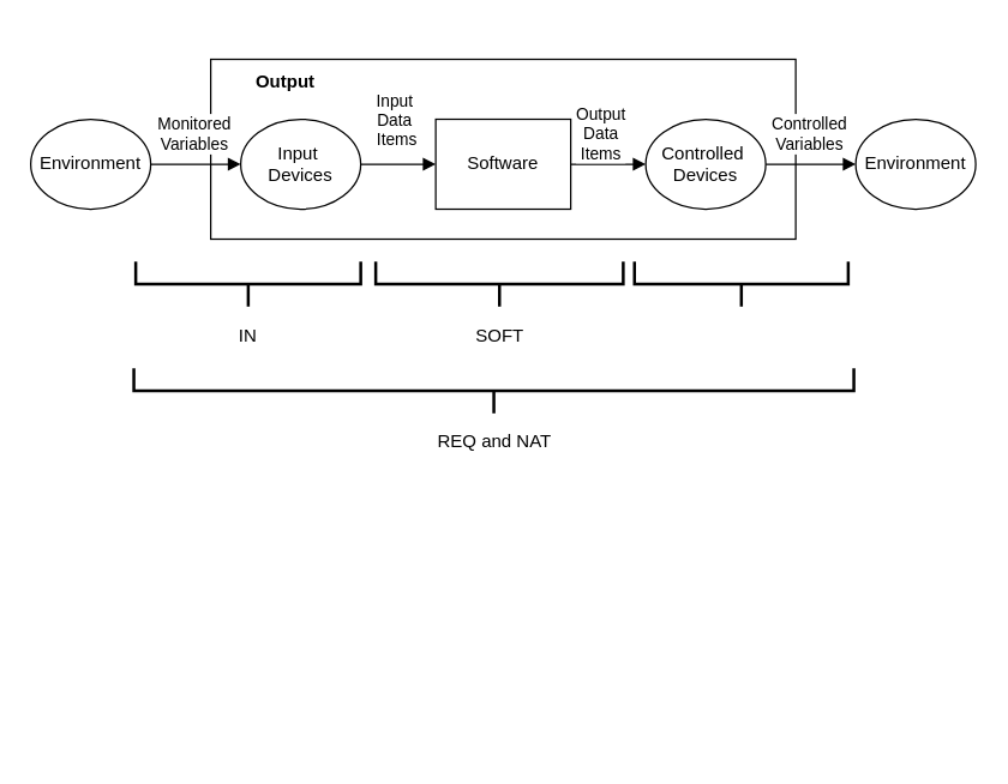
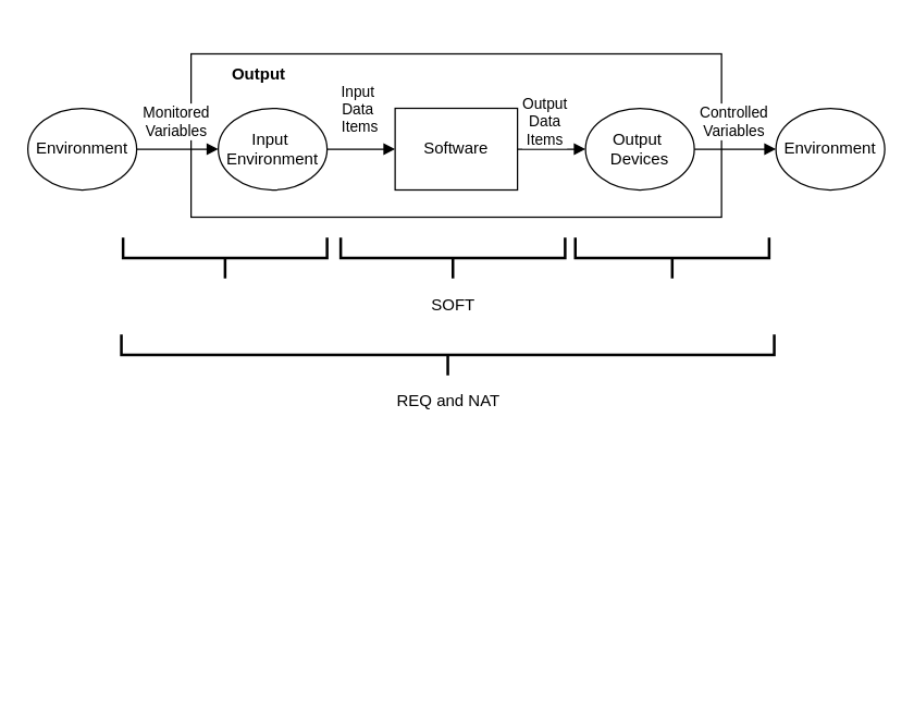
  <mxCell id="0" />
  <mxCell id="1" parent="0" />
  <mxCell id="2" value="" style="rounded=0;whiteSpace=wrap;html=1;strokeColor=#000000;fillColor=#FFFFFF;gradientColor=none;" vertex="1" parent="1"><mxGeometry x="140" y="39" width="390" height="120" as="geometry" /></mxCell>
  <mxCell id="3" value="Monitored&lt;br&gt;Variables" style="edgeStyle=none;rounded=0;orthogonalLoop=1;jettySize=auto;html=1;endArrow=block;endFill=1;" edge="1" parent="1" source="4" target="12"><mxGeometry y="20" relative="1" as="geometry"><mxPoint x="-1" as="offset" /></mxGeometry></mxCell>
  <mxCell id="4" value="Environment" style="ellipse;whiteSpace=wrap;html=1;strokeColor=#000000;fillColor=#FFFFFF;gradientColor=none;" vertex="1" parent="1"><mxGeometry x="20" y="79" width="80" height="60" as="geometry" /></mxCell>
  <mxCell id="5" value="&lt;b&gt;Output&lt;/b&gt;" style="text;html=1;strokeColor=none;fillColor=none;align=center;verticalAlign=middle;whiteSpace=wrap;rounded=0;" vertex="1" parent="1"><mxGeometry x="160" y="39" width="60" height="30" as="geometry" /></mxCell>
  <mxCell id="6" value="Controlled&lt;br&gt;Variables" style="edgeStyle=none;rounded=0;orthogonalLoop=1;jettySize=auto;html=1;entryX=0;entryY=0.5;entryDx=0;entryDy=0;endArrow=block;endFill=1;" edge="1" parent="1" source="7" target="13"><mxGeometry y="20" relative="1" as="geometry"><mxPoint x="-1" as="offset" /></mxGeometry></mxCell>
- <mxCell id="7" value="Controlled&amp;nbsp;&lt;br&gt;Devices" style="ellipse;whiteSpace=wrap;html=1;strokeColor=#000000;fillColor=#FFFFFF;gradientColor=none;" vertex="1" parent="1"><mxGeometry x="430" y="79" width="80" height="60" as="geometry" /></mxCell>
+ <mxCell id="7" value="Output&amp;nbsp;&lt;br&gt;Devices" style="ellipse;whiteSpace=wrap;html=1;strokeColor=#000000;fillColor=#FFFFFF;gradientColor=none;" vertex="1" parent="1"><mxGeometry x="430" y="79" width="80" height="60" as="geometry" /></mxCell>
  <mxCell id="8" value="Output&lt;br&gt;Data&lt;br&gt;Items" style="edgeStyle=none;rounded=0;orthogonalLoop=1;jettySize=auto;html=1;entryX=0;entryY=0.5;entryDx=0;entryDy=0;endArrow=block;endFill=1;" edge="1" parent="1" source="9" target="7"><mxGeometry x="-0.2" y="20" relative="1" as="geometry"><mxPoint as="offset" /></mxGeometry></mxCell>
  <mxCell id="9" value="Software" style="rounded=0;whiteSpace=wrap;html=1;strokeColor=#000000;fillColor=#FFFFFF;gradientColor=none;" vertex="1" parent="1"><mxGeometry x="290" y="79" width="90" height="60" as="geometry" /></mxCell>
  <mxCell id="10" style="edgeStyle=none;rounded=0;orthogonalLoop=1;jettySize=auto;html=1;endArrow=block;endFill=1;" edge="1" parent="1" source="12" target="9"><mxGeometry relative="1" as="geometry" /></mxCell>
  <mxCell id="11" value="Input&amp;nbsp;&lt;br&gt;Data&amp;nbsp;&lt;br&gt;Items" style="edgeLabel;html=1;align=center;verticalAlign=middle;resizable=0;points=[];" vertex="1" connectable="0" parent="10"><mxGeometry x="0.368" relative="1" as="geometry"><mxPoint x="-11" y="-30" as="offset" /></mxGeometry></mxCell>
- <mxCell id="12" value="Input&amp;nbsp;&lt;br&gt;Devices" style="ellipse;whiteSpace=wrap;html=1;strokeColor=#000000;fillColor=#FFFFFF;gradientColor=none;" vertex="1" parent="1"><mxGeometry x="160" y="79" width="80" height="60" as="geometry" /></mxCell>
+ <mxCell id="12" value="Input&amp;nbsp;&lt;br&gt;Environment" style="ellipse;whiteSpace=wrap;html=1;strokeColor=#000000;fillColor=#FFFFFF;gradientColor=none;" vertex="1" parent="1"><mxGeometry x="160" y="79" width="80" height="60" as="geometry" /></mxCell>
  <mxCell id="13" value="Environment" style="ellipse;whiteSpace=wrap;html=1;strokeColor=#000000;fillColor=#FFFFFF;gradientColor=none;" vertex="1" parent="1"><mxGeometry x="570" y="79" width="80" height="60" as="geometry" /></mxCell>
  <mxCell id="14" value="" style="strokeWidth=2;html=1;shape=mxgraph.flowchart.annotation_2;align=left;labelPosition=right;pointerEvents=1;fillColor=#FFFFFF;gradientColor=none;rotation=-90;" vertex="1" parent="1"><mxGeometry x="150" y="114" width="30" height="150" as="geometry" /></mxCell>
- <mxCell id="15" value="IN" style="text;html=1;strokeColor=none;fillColor=none;align=center;verticalAlign=middle;whiteSpace=wrap;rounded=0;" vertex="1" parent="1"><mxGeometry x="155" y="209" width="20" height="30" as="geometry" /></mxCell>
  <mxCell id="16" value="" style="strokeWidth=2;html=1;shape=mxgraph.flowchart.annotation_2;align=left;labelPosition=right;pointerEvents=1;fillColor=#FFFFFF;gradientColor=none;rotation=-90;" vertex="1" parent="1"><mxGeometry x="317.5" y="106.5" width="30" height="165" as="geometry" /></mxCell>
  <mxCell id="17" value="SOFT" style="text;html=1;strokeColor=none;fillColor=none;align=center;verticalAlign=middle;whiteSpace=wrap;rounded=0;" vertex="1" parent="1"><mxGeometry x="322.5" y="209" width="20" height="30" as="geometry" /></mxCell>
  <mxCell id="18" value="" style="strokeWidth=2;html=1;shape=mxgraph.flowchart.annotation_2;align=left;labelPosition=right;pointerEvents=1;fillColor=#FFFFFF;gradientColor=none;rotation=-90;" vertex="1" parent="1"><mxGeometry x="478.75" y="117.75" width="30" height="142.5" as="geometry" /></mxCell>
  <mxCell id="19" value="" style="strokeWidth=2;html=1;shape=mxgraph.flowchart.annotation_2;align=left;labelPosition=right;pointerEvents=1;fillColor=#FFFFFF;gradientColor=none;rotation=-90;" vertex="1" parent="1"><mxGeometry x="313.75" y="20.25" width="30" height="480" as="geometry" /></mxCell>
  <mxCell id="20" value="REQ and NAT" style="text;html=1;strokeColor=none;fillColor=none;align=center;verticalAlign=middle;whiteSpace=wrap;rounded=0;" vertex="1" parent="1"><mxGeometry x="287.5" y="279" width="82.5" height="30" as="geometry" /></mxCell>
